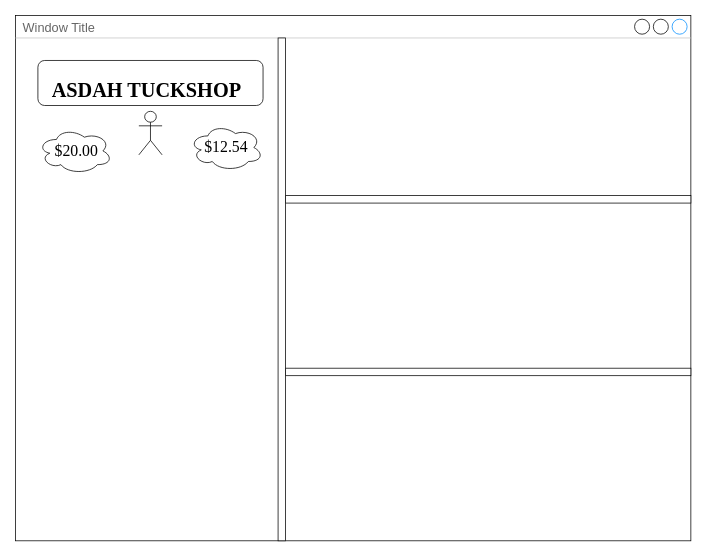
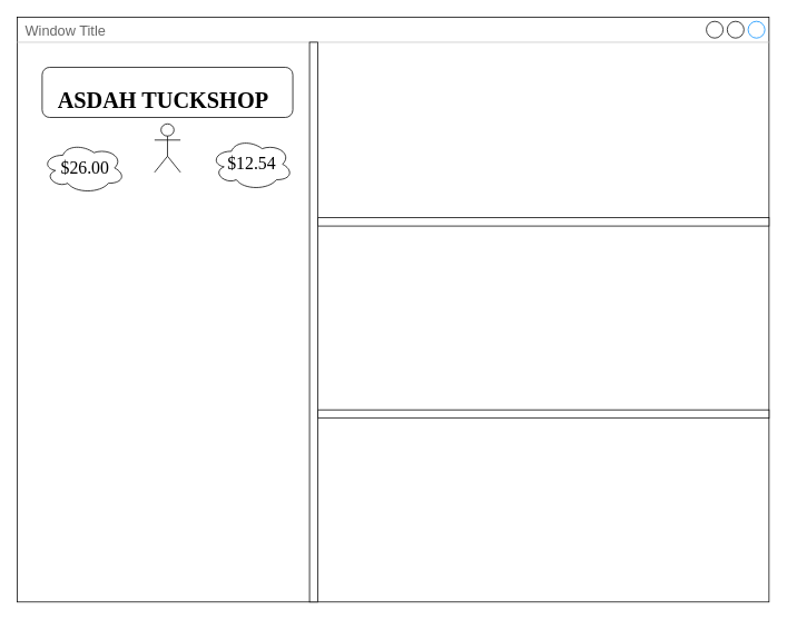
  <mxCell id="0" />
  <mxCell id="1" parent="0" />
  <mxCell id="2" value="Window Title" style="strokeWidth=1;shadow=0;dashed=0;align=center;html=1;shape=mxgraph.mockup.containers.window;align=left;verticalAlign=top;spacingLeft=8;strokeColor2=#008cff;strokeColor3=#c4c4c4;fontColor=#666666;mainText=;fontSize=17;labelBackgroundColor=none;" vertex="1" parent="1"><mxGeometry x="20" y="20" width="900" height="700" as="geometry" /></mxCell>
  <mxCell id="3" value="" style="rounded=0;whiteSpace=wrap;html=1;" vertex="1" parent="1"><mxGeometry x="380" y="490" width="540" height="10" as="geometry" /></mxCell>
  <mxCell id="4" value="" style="rounded=0;whiteSpace=wrap;html=1;" vertex="1" parent="1"><mxGeometry x="380" y="260" width="540" height="10" as="geometry" /></mxCell>
  <mxCell id="5" value="" style="rounded=0;whiteSpace=wrap;html=1;" vertex="1" parent="1"><mxGeometry x="370" y="50" width="10" height="670" as="geometry" /></mxCell>
  <mxCell id="6" value="" style="rounded=1;whiteSpace=wrap;html=1;" vertex="1" parent="1"><mxGeometry x="50" y="80" width="300" height="60" as="geometry" /></mxCell>
  <mxCell id="7" value="&lt;font face=&quot;Georgia&quot; style=&quot;font-size: 27px&quot;&gt;&lt;b&gt;ASDAH TUCKSHOP&lt;/b&gt;&lt;/font&gt;" style="text;html=1;strokeColor=none;fillColor=none;align=center;verticalAlign=middle;whiteSpace=wrap;rounded=0;" vertex="1" parent="1"><mxGeometry x="60" y="105" width="270" height="30" as="geometry" /></mxCell>
  <mxCell id="8" value="" style="ellipse;shape=cloud;whiteSpace=wrap;html=1;fontFamily=Georgia;fontSize=27;fontStyle=0;labelBackgroundColor=#000000;labelBorderColor=default;" vertex="1" parent="1"><mxGeometry x="252" y="165" width="98" height="62" as="geometry" /></mxCell>
  <mxCell id="9" value="" style="ellipse;shape=cloud;whiteSpace=wrap;html=1;fontFamily=Georgia;fontSize=27;" vertex="1" parent="1"><mxGeometry x="50" y="170" width="99" height="61" as="geometry" /></mxCell>
- <mxCell id="10" value="$20.00" style="text;html=1;strokeColor=none;fillColor=none;align=center;verticalAlign=middle;whiteSpace=wrap;rounded=0;fontFamily=Georgia;fontSize=21;" vertex="1" parent="1"><mxGeometry x="84" y="195.25" width="35" height="10.5" as="geometry" /></mxCell>
+ <mxCell id="10" value="$26.00" style="text;html=1;strokeColor=none;fillColor=none;align=center;verticalAlign=middle;whiteSpace=wrap;rounded=0;fontFamily=Georgia;fontSize=21;" vertex="1" parent="1"><mxGeometry x="84" y="195.25" width="35" height="10.5" as="geometry" /></mxCell>
  <mxCell id="11" value="$12.54" style="text;html=1;strokeColor=none;fillColor=none;align=center;verticalAlign=middle;whiteSpace=wrap;rounded=0;fontFamily=Georgia;fontSize=21;" vertex="1" parent="1"><mxGeometry x="271" y="181" width="60" height="30" as="geometry" /></mxCell>
  <mxCell id="12" value="" style="shape=umlActor;verticalLabelPosition=bottom;verticalAlign=top;html=1;outlineConnect=0;labelBackgroundColor=#000000;labelBorderColor=default;fontFamily=Georgia;fontSize=21;" vertex="1" parent="1"><mxGeometry x="184.5" y="147.75" width="31" height="58" as="geometry" /></mxCell>
